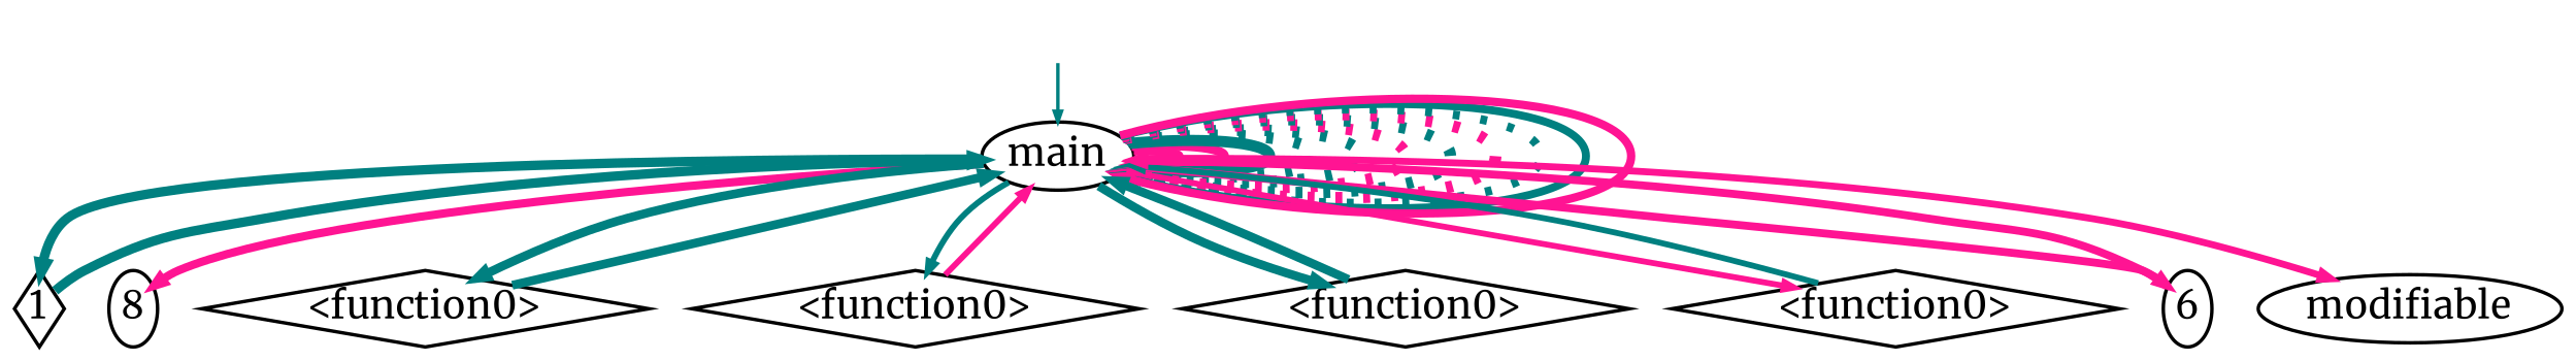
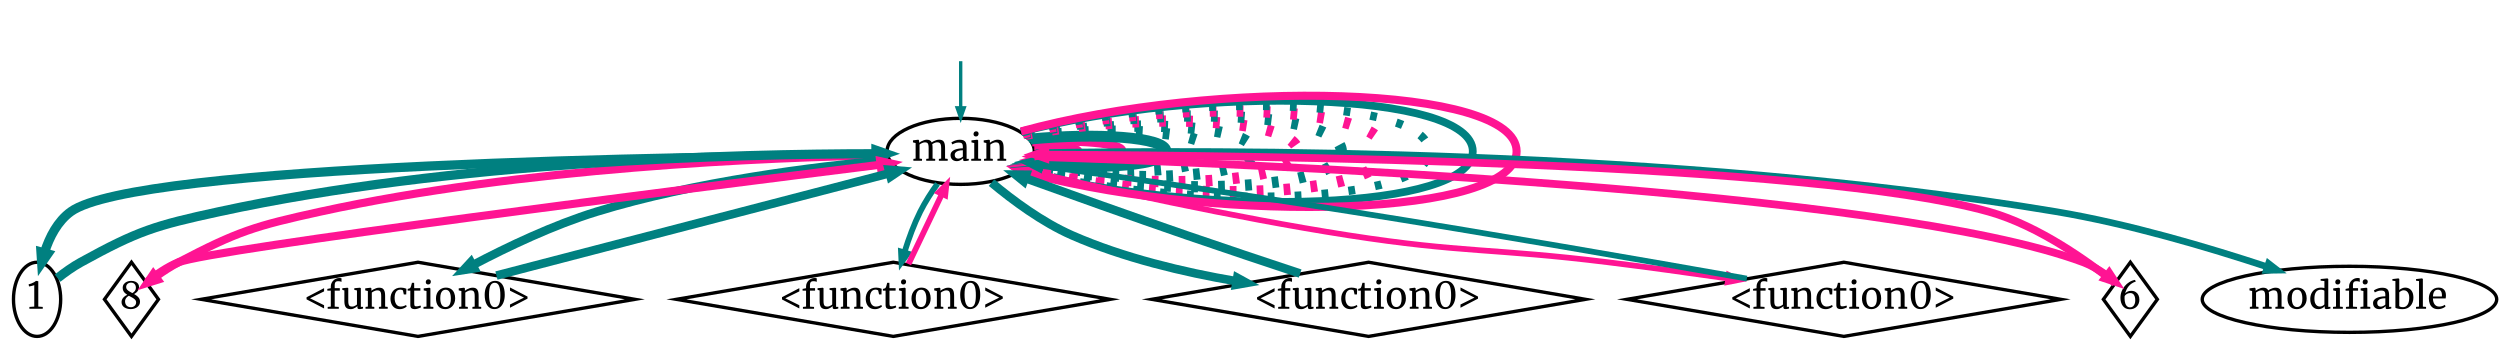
  digraph {
    fontname=Merriweather
    nodesep=0.18
    rankdir=TB
    ranksep=0.08
    node [fontname=Merriweather fontsize=11 margin=0.01 shape=diamond]
    edge [arrowhead=normal arrowsize=.3 color=teal fontname=Merriweather fontsize=6.0 margin=0.05 penwidth=2.545307116465824]
    None [fontsize=11.0 height=0.1 shape=none style=invis width=0.1]
    main [fontsize=11.0 height=0.1 shape=ellipse width=0.5]
-   n3 [height=0.3 label=1 width=0.2]
-   n4 [height=0.3 label=8 shape=ellipse width=0.2]
+   n3 [height=0.3 label=1 shape=ellipse width=0.2]
+   n4 [height=0.3 label=8 width=0.2]
    n5 [height=0.3 label="<function0>" width=0.2]
    n6 [height=0.3 label="<function0>" width=0.2]
    n7 [height=0.3 label="<function0>" width=0.2]
    n8 [height=0.3 label="<function0>" width=0.2]
-   n9 [height=0.3 label=6 shape=ellipse width=0.2]
+   n9 [height=0.3 label=6 width=0.2]
    modifiable [fontsize=11.0 height=0.1 shape=ellipse width=0.5]
    subgraph sub_1 {
      rank=source
      None
    }
    None -> main [penwidth=""]
    main -> main [color=deeppink label=" " penwidth=2.4785664955938436]
    main -> main [color=deeppink label=" " penwidth=2.603144372620182]
    main -> main [label=" " penwidth=3.230704313612569]
    main -> main [label=" " penwidth=3.3224260524059526 style=dotted]
    main -> main [label=" " penwidth=3.3619166186686433 style=dotted]
    main -> main [color=deeppink label=" " penwidth=3.342620042553348 style=dotted]
    main -> main [label=" " penwidth=3.3224260524059526 style=dotted]
    main -> main [color=deeppink label=" " penwidth=3.3803921600570273 style=dotted]
    main -> main [label=" " penwidth=2.4785664955938436 style=dotted]
    main -> main [label=" " penwidth=2.303196057420489]
    main -> main [color=deeppink label=" " penwidth=2.399673721481038]
    main -> n3 [label=" " penwidth=2.741151598851785]
    main -> n4 [color=deeppink label=" " penwidth=2.399673721481038]
    main -> n5 [label=" "]
    main -> n6 [label=" " penwidth=1.7075701760979363]
    main -> n7 [label=" "]
    main -> n8 [color=deeppink label=" " penwidth=1.7075701760979363]
    main -> n9 [color=deeppink label=" " penwidth=2.303196057420489]
-   main -> modifiable [color=deeppink label=" " penwidth=2.0043213737826426]
+   main -> modifiable [label=" " penwidth=2.0043213737826426]
    n3 -> main [label=" " penwidth=2.741151598851785]
+   n4 -> main [color=deeppink label=" " penwidth=2.399673721481038]
    n5 -> main [label=" "]
    n6 -> main [color=deeppink label=" " penwidth=1.7075701760979363]
    n7 -> main [label=" "]
    n8 -> main [label=" " penwidth=1.7075701760979363]
    n9 -> main [color=deeppink label=" " penwidth=2.303196057420489]
  }
